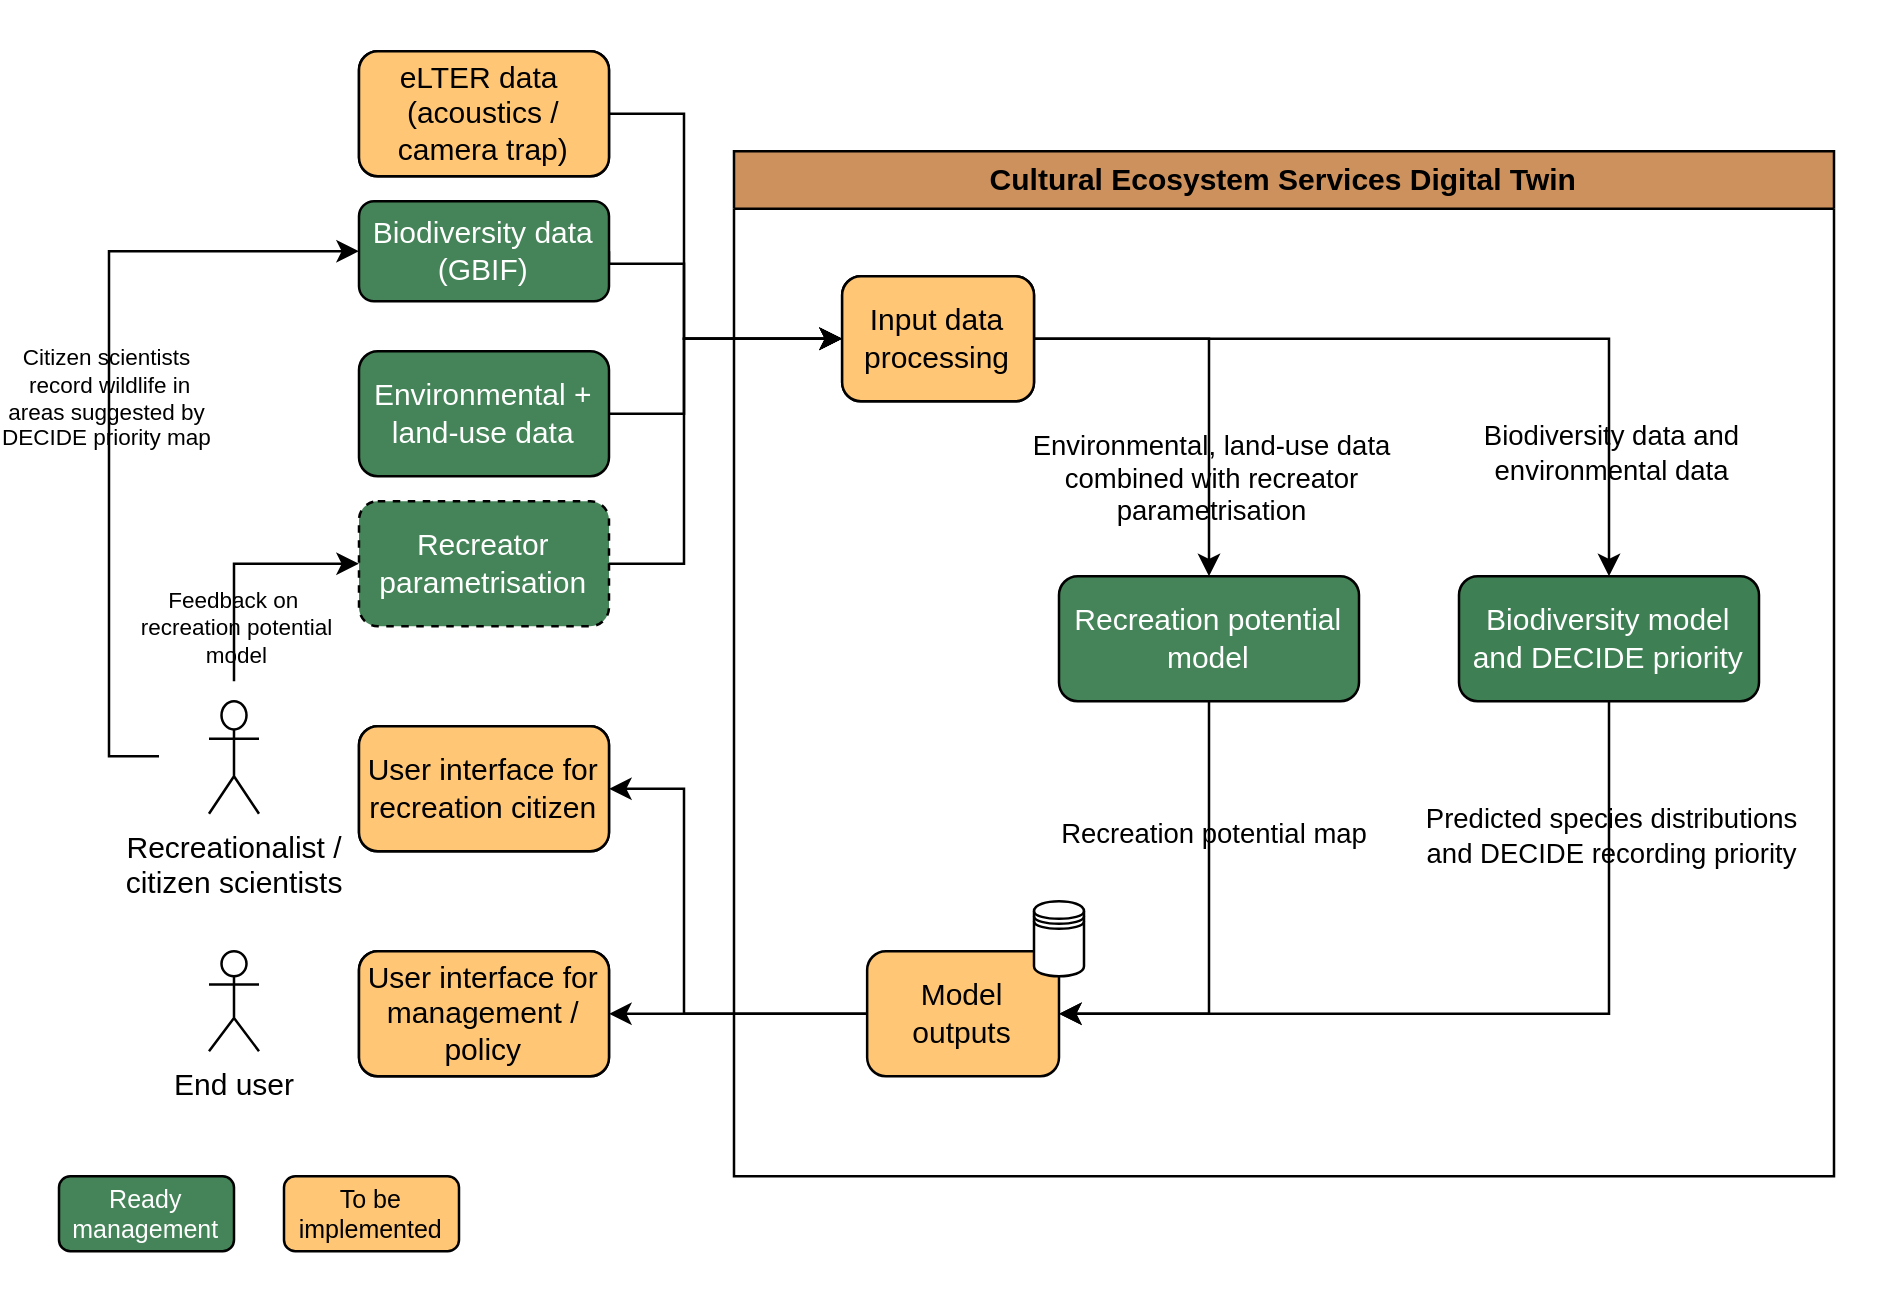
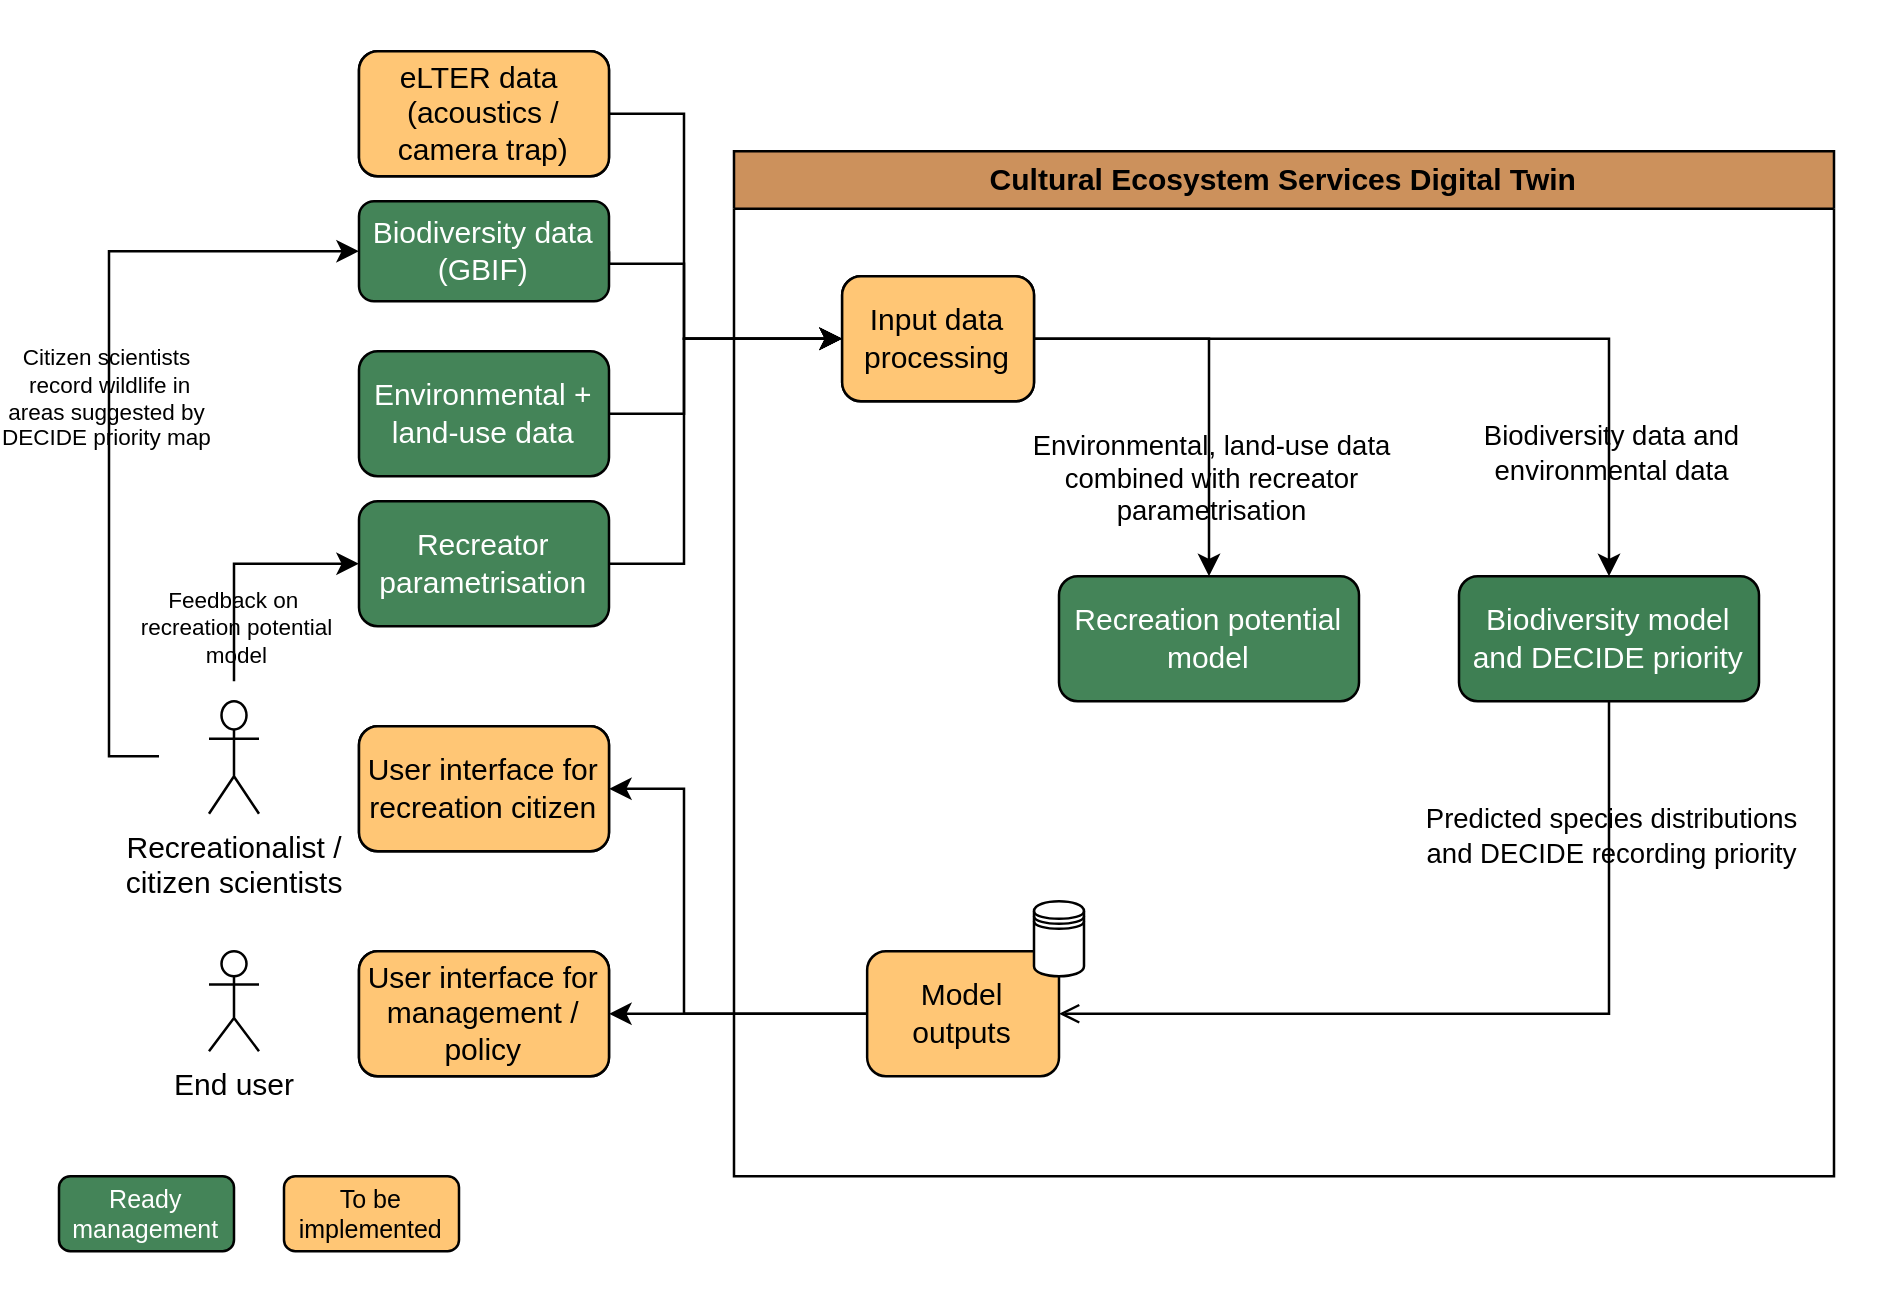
  <mxCell id="0" />
  <mxCell id="1" parent="0" />
  <mxCell id="2" style="edgeStyle=orthogonalEdgeStyle;rounded=0;orthogonalLoop=1;jettySize=auto;html=1;exitX=0.5;exitY=0;exitDx=0;exitDy=0;entryX=0;entryY=0.5;entryDx=0;entryDy=0;" parent="1" source="6" target="14" edge="1"><mxGeometry relative="1" as="geometry" /></mxCell>
  <mxCell id="3" value="Feedback on&amp;nbsp;&lt;br style=&quot;font-size: 9px;&quot;&gt;recreation potential&lt;br style=&quot;font-size: 9px;&quot;&gt;model" style="edgeLabel;html=1;align=center;verticalAlign=middle;resizable=0;points=[];fontSize=9;labelBackgroundColor=none;" parent="2" vertex="1" connectable="0"><mxGeometry x="-0.313" relative="1" as="geometry"><mxPoint y="11" as="offset" /></mxGeometry></mxCell>
  <mxCell id="4" style="edgeStyle=orthogonalEdgeStyle;rounded=0;orthogonalLoop=1;jettySize=auto;html=1;exitX=0;exitY=0.5;exitDx=0;exitDy=0;entryX=0;entryY=0.5;entryDx=0;entryDy=0;" parent="1" source="6" target="10" edge="1"><mxGeometry relative="1" as="geometry" /></mxCell>
  <mxCell id="5" value="Citizen scientists&lt;br style=&quot;font-size: 9px;&quot;&gt;&amp;nbsp;record wildlife in &lt;br style=&quot;font-size: 9px;&quot;&gt;areas suggested by&lt;br style=&quot;font-size: 9px;&quot;&gt;DECIDE priority map" style="edgeLabel;html=1;align=center;verticalAlign=middle;resizable=0;points=[];fontSize=9;labelBackgroundColor=none;" parent="4" vertex="1" connectable="0"><mxGeometry x="-0.133" y="2" relative="1" as="geometry"><mxPoint y="-24" as="offset" /></mxGeometry></mxCell>
  <mxCell id="6" value="" style="rounded=0;whiteSpace=wrap;html=1;fillColor=none;strokeColor=none;" parent="1" vertex="1"><mxGeometry x="60" y="272" width="60" height="60" as="geometry" /></mxCell>
  <mxCell id="7" style="edgeStyle=orthogonalEdgeStyle;rounded=0;orthogonalLoop=1;jettySize=auto;html=1;exitX=1;exitY=0.5;exitDx=0;exitDy=0;entryX=0;entryY=0.5;entryDx=0;entryDy=0;" parent="1" source="8" target="23" edge="1"><mxGeometry relative="1" as="geometry"><Array as="points"><mxPoint x="270" y="45" /><mxPoint x="270" y="135" /></Array></mxGeometry></mxCell>
  <mxCell id="8" value="eLTER data&amp;nbsp;&lt;br&gt;(acoustics / camera trap)" style="rounded=1;whiteSpace=wrap;html=1;" parent="1" vertex="1"><mxGeometry x="140" y="20" width="100" height="50" as="geometry" /></mxCell>
  <mxCell id="9" style="edgeStyle=orthogonalEdgeStyle;rounded=0;orthogonalLoop=1;jettySize=auto;html=1;exitX=1;exitY=0.5;exitDx=0;exitDy=0;entryX=0;entryY=0.5;entryDx=0;entryDy=0;" parent="1" source="10" target="23" edge="1"><mxGeometry relative="1" as="geometry"><Array as="points"><mxPoint x="270" y="105" /><mxPoint x="270" y="135" /></Array></mxGeometry></mxCell>
  <mxCell id="10" value="Biodiversity data (GBIF)" style="rounded=1;whiteSpace=wrap;html=1;fillColor=#448458;fontColor=#FFFFFF;" parent="1" vertex="1"><mxGeometry x="140" y="80" width="100" height="40" as="geometry" /></mxCell>
  <mxCell id="11" style="edgeStyle=orthogonalEdgeStyle;rounded=0;orthogonalLoop=1;jettySize=auto;html=1;exitX=1;exitY=0.5;exitDx=0;exitDy=0;entryX=0;entryY=0.5;entryDx=0;entryDy=0;" parent="1" source="12" target="23" edge="1"><mxGeometry relative="1" as="geometry"><Array as="points"><mxPoint x="270" y="165" /><mxPoint x="270" y="135" /></Array></mxGeometry></mxCell>
  <mxCell id="12" value="Environmental + land-use data" style="rounded=1;whiteSpace=wrap;html=1;fillColor=#448458;fontColor=#FFFFFF;" parent="1" vertex="1"><mxGeometry x="140" y="140" width="100" height="50" as="geometry" /></mxCell>
  <mxCell id="13" style="edgeStyle=orthogonalEdgeStyle;rounded=0;orthogonalLoop=1;jettySize=auto;html=1;exitX=1;exitY=0.5;exitDx=0;exitDy=0;entryX=0;entryY=0.5;entryDx=0;entryDy=0;" parent="1" source="14" target="23" edge="1"><mxGeometry relative="1" as="geometry"><Array as="points"><mxPoint x="270" y="225" /><mxPoint x="270" y="135" /></Array></mxGeometry></mxCell>
- <mxCell id="14" value="Recreator parametrisation" style="rounded=1;whiteSpace=wrap;html=1;fillColor=#448458;fontColor=#FFFFFF;dashed=1;" parent="1" vertex="1"><mxGeometry x="140" y="200" width="100" height="50" as="geometry" /></mxCell>
+ <mxCell id="14" value="Recreator parametrisation" style="rounded=1;whiteSpace=wrap;html=1;fillColor=#448458;fontColor=#FFFFFF;" parent="1" vertex="1"><mxGeometry x="140" y="200" width="100" height="50" as="geometry" /></mxCell>
  <mxCell id="15" value="User interface for recreation citizen" style="rounded=1;whiteSpace=wrap;html=1;" parent="1" vertex="1"><mxGeometry x="140" y="290" width="100" height="50" as="geometry" /></mxCell>
  <mxCell id="16" value="User interface for management / policy" style="rounded=1;whiteSpace=wrap;html=1;" parent="1" vertex="1"><mxGeometry x="140" y="380" width="100" height="50" as="geometry" /></mxCell>
  <mxCell id="17" value="Recreationalist / &lt;br&gt;citizen scientists" style="shape=umlActor;verticalLabelPosition=bottom;verticalAlign=top;html=1;outlineConnect=0;" parent="1" vertex="1"><mxGeometry x="80" y="280" width="20" height="45" as="geometry" /></mxCell>
  <mxCell id="18" value="End user" style="shape=umlActor;verticalLabelPosition=bottom;verticalAlign=top;html=1;outlineConnect=0;" parent="1" vertex="1"><mxGeometry x="80" y="380" width="20" height="40" as="geometry" /></mxCell>
  <mxCell id="19" style="edgeStyle=orthogonalEdgeStyle;rounded=0;orthogonalLoop=1;jettySize=auto;html=1;exitX=1;exitY=0.5;exitDx=0;exitDy=0;" parent="1" source="23" target="32" edge="1"><mxGeometry relative="1" as="geometry" /></mxCell>
  <mxCell id="20" value="Environmental, land-use data&lt;br&gt;combined with recreator&lt;br&gt;parametrisation" style="edgeLabel;html=1;align=center;verticalAlign=middle;resizable=0;points=[];labelBackgroundColor=none;comic=0;" parent="19" vertex="1" connectable="0"><mxGeometry x="0.297" y="1" relative="1" as="geometry"><mxPoint x="-1" y="18" as="offset" /></mxGeometry></mxCell>
  <mxCell id="21" style="edgeStyle=orthogonalEdgeStyle;rounded=0;orthogonalLoop=1;jettySize=auto;html=1;exitX=1;exitY=0.5;exitDx=0;exitDy=0;entryX=0.5;entryY=0;entryDx=0;entryDy=0;" parent="1" source="23" target="31" edge="1"><mxGeometry relative="1" as="geometry" /></mxCell>
  <mxCell id="22" value="Biodiversity data and&lt;br&gt;environmental data" style="edgeLabel;html=1;align=center;verticalAlign=middle;resizable=0;points=[];labelBackgroundColor=none;" parent="21" vertex="1" connectable="0"><mxGeometry x="0.633" y="-1" relative="1" as="geometry"><mxPoint x="1" y="10" as="offset" /></mxGeometry></mxCell>
  <mxCell id="23" value="Input data&lt;br&gt;processing" style="rounded=1;whiteSpace=wrap;html=1;" parent="1" vertex="1"><mxGeometry x="333.26" y="110" width="76.74" height="50" as="geometry" /></mxCell>
  <mxCell id="24" style="edgeStyle=orthogonalEdgeStyle;rounded=0;orthogonalLoop=1;jettySize=auto;html=1;exitX=0;exitY=0.5;exitDx=0;exitDy=0;entryX=1;entryY=0.5;entryDx=0;entryDy=0;" parent="1" source="27" target="16" edge="1"><mxGeometry relative="1" as="geometry"><Array as="points"><mxPoint x="310" y="405" /><mxPoint x="310" y="405" /></Array></mxGeometry></mxCell>
  <mxCell id="25" style="edgeStyle=orthogonalEdgeStyle;rounded=0;orthogonalLoop=1;jettySize=auto;html=1;exitX=0;exitY=0.5;exitDx=0;exitDy=0;entryX=1;entryY=0.5;entryDx=0;entryDy=0;" parent="1" source="27" target="15" edge="1"><mxGeometry relative="1" as="geometry"><Array as="points"><mxPoint x="270" y="405" /><mxPoint x="270" y="315" /></Array></mxGeometry></mxCell>
  <mxCell id="26" value="Cultural Ecosystem Services Digital Twin" style="swimlane;whiteSpace=wrap;html=1;fillColor=#cc915c;" parent="1" vertex="1"><mxGeometry x="290" y="60" width="440" height="410" as="geometry" /></mxCell>
  <mxCell id="27" value="Model outputs" style="rounded=1;whiteSpace=wrap;html=1;fontColor=#000000;fillColor=#ffc675;gradientColor=none;" parent="26" vertex="1"><mxGeometry x="53.26" y="320" width="76.74" height="50" as="geometry" /></mxCell>
  <mxCell id="28" value="" style="shape=datastore;whiteSpace=wrap;html=1;" parent="26" vertex="1"><mxGeometry x="120" y="300" width="20" height="30" as="geometry" /></mxCell>
- <mxCell id="29" style="edgeStyle=orthogonalEdgeStyle;rounded=0;orthogonalLoop=1;jettySize=auto;html=1;exitX=0.5;exitY=1;exitDx=0;exitDy=0;entryX=1;entryY=0.5;entryDx=0;entryDy=0;" parent="26" source="31" target="27" edge="1"><mxGeometry relative="1" as="geometry" /></mxCell>
+ <mxCell id="29" style="edgeStyle=orthogonalEdgeStyle;rounded=0;orthogonalLoop=1;jettySize=auto;html=1;exitX=0.5;exitY=1;exitDx=0;exitDy=0;entryX=1;entryY=0.5;entryDx=0;entryDy=0;endArrow=open;" parent="26" source="31" target="27" edge="1"><mxGeometry relative="1" as="geometry" /></mxCell>
  <mxCell id="30" value="Predicted species distributions&lt;br&gt;and DECIDE recording priority" style="edgeLabel;html=1;align=center;verticalAlign=middle;resizable=0;points=[];labelBackgroundColor=none;" parent="29" vertex="1" connectable="0"><mxGeometry x="-0.694" relative="1" as="geometry"><mxPoint as="offset" /></mxGeometry></mxCell>
  <mxCell id="31" value="Biodiversity model and DECIDE priority" style="rounded=1;whiteSpace=wrap;html=1;fillColor=#3E7F53;fontColor=#ffffff;" parent="26" vertex="1"><mxGeometry x="290" y="170" width="120" height="50" as="geometry" /></mxCell>
  <mxCell id="32" value="Recreation potential model" style="rounded=1;whiteSpace=wrap;html=1;fillColor=#448458;fontColor=#FFFFFF;" parent="26" vertex="1"><mxGeometry x="130" y="170" width="120" height="50" as="geometry" /></mxCell>
- <mxCell id="33" style="edgeStyle=orthogonalEdgeStyle;rounded=0;orthogonalLoop=1;jettySize=auto;html=1;exitX=0.5;exitY=1;exitDx=0;exitDy=0;entryX=1;entryY=0.5;entryDx=0;entryDy=0;" parent="26" source="32" target="27" edge="1"><mxGeometry relative="1" as="geometry" /></mxCell>
- <mxCell id="34" value="Recreation potential map" style="edgeLabel;html=1;align=center;verticalAlign=middle;resizable=0;points=[];labelBackgroundColor=none;" parent="33" vertex="1" connectable="0"><mxGeometry x="-0.438" y="1" relative="1" as="geometry"><mxPoint as="offset" /></mxGeometry></mxCell>
  <mxCell id="35" value="User interface for recreation citizen" style="rounded=1;whiteSpace=wrap;html=1;fontColor=#000000;fillColor=#ffc675;gradientColor=none;" vertex="1" parent="26"><mxGeometry x="-150" y="230" width="100" height="50" as="geometry" /></mxCell>
  <mxCell id="36" value="User interface for management / policy" style="rounded=1;whiteSpace=wrap;html=1;fontColor=#000000;fillColor=#ffc675;gradientColor=none;" vertex="1" parent="26"><mxGeometry x="-150" y="320" width="100" height="50" as="geometry" /></mxCell>
  <mxCell id="37" value="eLTER data&amp;nbsp;&lt;br&gt;(acoustics / camera trap)" style="rounded=1;whiteSpace=wrap;html=1;fontColor=#000000;fillColor=#ffc675;gradientColor=none;" vertex="1" parent="26"><mxGeometry x="-150" y="-40" width="100" height="50" as="geometry" /></mxCell>
  <mxCell id="38" value="Input data&lt;br&gt;processing" style="rounded=1;whiteSpace=wrap;html=1;fontColor=#000000;fillColor=#ffc675;gradientColor=none;" vertex="1" parent="26"><mxGeometry x="43.26" y="50" width="76.74" height="50" as="geometry" /></mxCell>
  <mxCell id="39" value="Ready management" style="rounded=1;whiteSpace=wrap;html=1;fillColor=#448458;fontColor=#FFFFFF;fontSize=10;" vertex="1" parent="1"><mxGeometry x="20" y="470" width="70" height="30" as="geometry" /></mxCell>
  <mxCell id="40" value="To be implemented" style="rounded=1;whiteSpace=wrap;html=1;fillColor=#FFC675;fontColor=#000000;fontSize=10;" vertex="1" parent="1"><mxGeometry x="110" y="470" width="70" height="30" as="geometry" /></mxCell>
